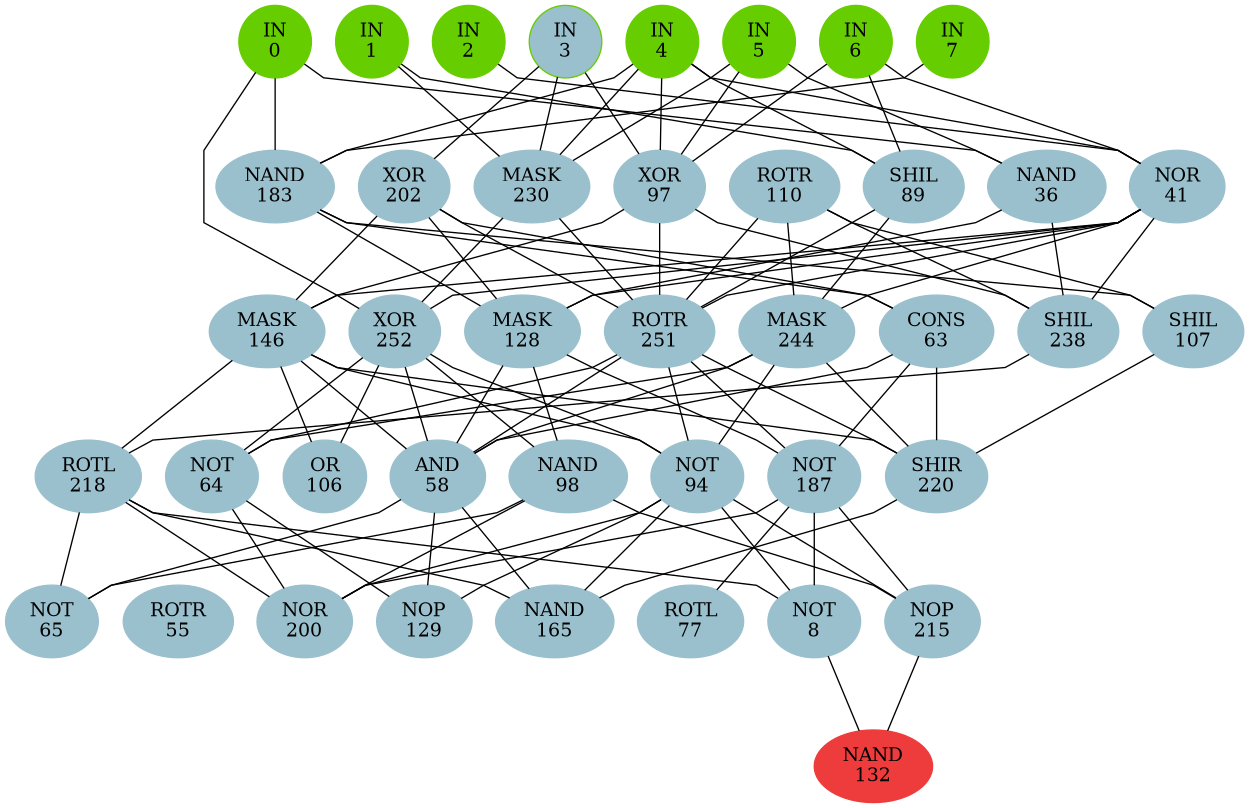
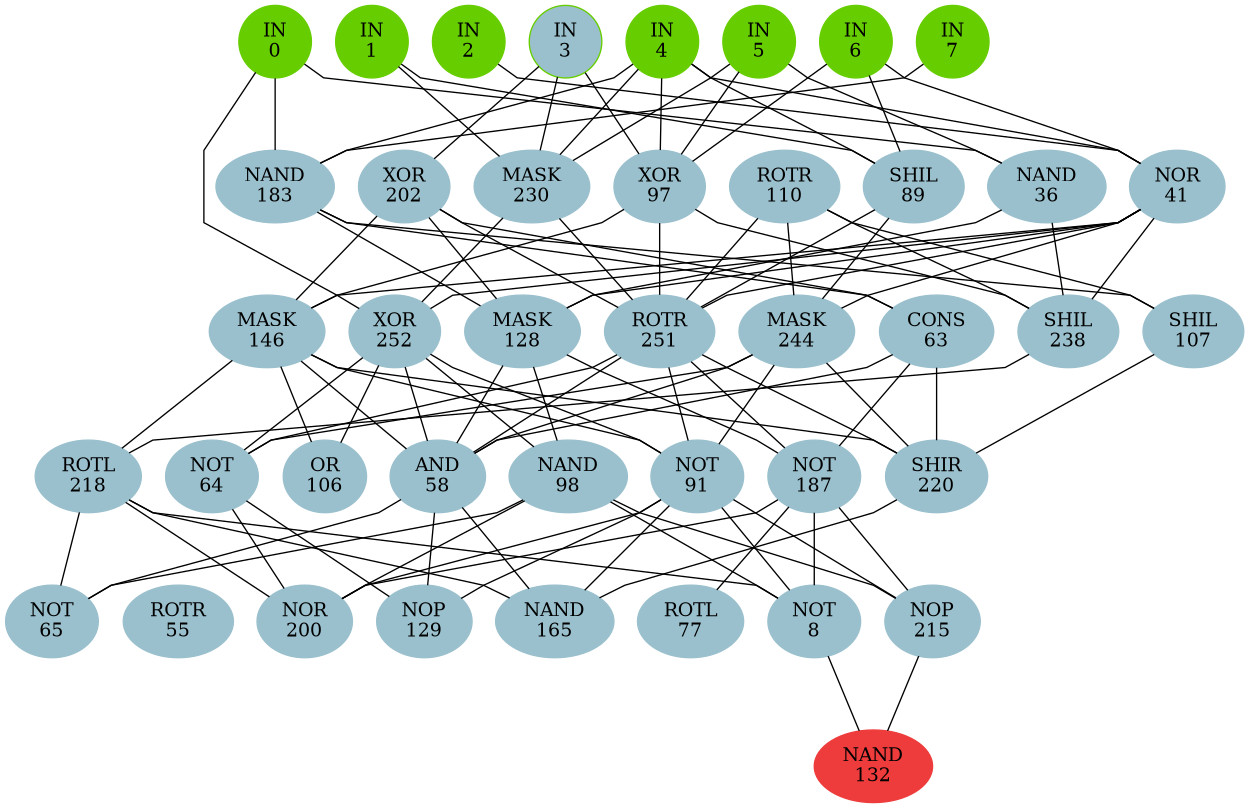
  graph {
    ordering=out
    rankdir=BT
    ranksep=0.75
    splines=polyline
    node [color=lightblue3 style=filled]
    edge [style=solid]
    n1 [color=chartreuse3 label="IN\n0"]
    n2 [color=chartreuse3 label="IN\n1"]
    n3 [color=chartreuse3 label="IN\n2"]
    n4 [color=chartreuse3 fillcolor=lightblue3 label="IN\n3"]
    n5 [color=chartreuse3 label="IN\n4"]
    n6 [color=chartreuse3 label="IN\n5"]
    n7 [color=chartreuse3 label="IN\n6"]
    n8 [color=chartreuse3 label="IN\n7"]
    n9 [label="NAND\n183"]
    n10 [label="XOR\n202"]
    n11 [label="MASK\n230"]
    n12 [label="XOR\n97"]
    n13 [label="ROTR\n110"]
    n14 [label="SHIL\n89"]
    n15 [label="NAND\n36"]
    n16 [label="NOR\n41"]
    n17 [label="MASK\n146"]
    n18 [label="XOR\n252"]
    n19 [label="MASK\n128"]
    n20 [label="ROTR\n251"]
    n21 [label="MASK\n244"]
    n22 [label="CONS\n63"]
    n23 [label="SHIL\n238"]
    n24 [label="SHIL\n107"]
    n25 [label="ROTL\n218"]
    n26 [label="NOT\n64"]
    n27 [label="OR\n106"]
    n28 [label="AND\n58"]
    n29 [label="NAND\n98"]
-   n30 [label="NOT\n94"]
+   n30 [label="NOT\n91"]
    n31 [label="NOT\n187"]
    n32 [label="SHIR\n220"]
    n33 [label="NOT\n65"]
    n34 [label="ROTR\n55"]
    n35 [label="NOR\n200"]
    n36 [label="NOP\n129"]
    n37 [label="NAND\n165"]
    n38 [label="ROTL\n77"]
    n39 [label="NOT\n8"]
    n40 [label="NOP\n215"]
    n41 [color=brown2 label="NAND\n132"]
    subgraph sub_1 {
      rank=same
      n1
      n2
      n3
      n4
      n5
      n6
      n7
      n8
    }
    subgraph sub_2 {
      rank=same
      n9
      n10
      n11
      n12
      n13
      n14
      n15
      n16
    }
    subgraph sub_3 {
      rank=same
      n17
      n18
      n19
      n20
      n21
      n22
      n23
      n24
    }
    subgraph sub_4 {
      rank=same
      n25
      n26
      n27
      n28
      n29
      n30
      n31
      n32
    }
    subgraph sub_5 {
      rank=same
      n33
      n34
      n35
      n36
      n37
      n38
      n39
      n40
    }
    subgraph sub_6 {
      rank=same
      n41
    }
    n1 -- n2 [style=invis]
    n2 -- n3 [style=invis]
    n3 -- n4 [style=invis]
    n4 -- n5 [style=invis]
    n5 -- n6 [style=invis]
    n6 -- n7 [style=invis]
    n7 -- n8 [style=invis]
    n9 -- n1
    n9 -- n5
    n9 -- n8
    n9 -- n10 [style=invis]
    n10 -- n4
    n10 -- n11 [style=invis]
    n11 -- n2
    n11 -- n4
    n11 -- n5
    n11 -- n6
    n11 -- n12 [style=invis]
    n12 -- n4
    n12 -- n5
    n12 -- n6
    n12 -- n7
    n12 -- n13 [style=invis]
    n13 -- n14 [style=invis]
    n14 -- n2
    n14 -- n5
    n14 -- n7
    n14 -- n15 [style=invis]
    n15 -- n1
    n15 -- n6
    n15 -- n16 [style=invis]
    n16 -- n3
    n16 -- n5
    n16 -- n7
    n17 -- n10
    n17 -- n12
    n17 -- n16
    n17 -- n18 [style=invis]
    n18 -- n1
    n18 -- n11
    n18 -- n16
    n18 -- n19 [style=invis]
    n19 -- n9
    n19 -- n10
    n19 -- n15
    n19 -- n16
    n19 -- n20 [style=invis]
    n20 -- n10
    n20 -- n11
    n20 -- n12
    n20 -- n13
    n20 -- n14
    n20 -- n16
    n20 -- n21 [style=invis]
    n21 -- n13
    n21 -- n14
    n21 -- n16
    n21 -- n22 [style=invis]
    n22 -- n9
    n22 -- n10
    n22 -- n23 [style=invis]
    n23 -- n12
    n23 -- n13
    n23 -- n15
    n23 -- n16
    n23 -- n24 [style=invis]
    n24 -- n9
    n24 -- n13
    n25 -- n17
    n25 -- n23
    n25 -- n26 [style=invis]
    n26 -- n18
    n26 -- n20
    n26 -- n21
    n26 -- n27 [style=invis]
    n27 -- n17
    n27 -- n18
    n27 -- n28 [style=invis]
    n28 -- n17
    n28 -- n18
    n28 -- n19
    n28 -- n20
    n28 -- n21
    n28 -- n22
    n28 -- n29 [style=invis]
    n29 -- n18
    n29 -- n19
    n29 -- n30 [style=invis]
    n30 -- n17
    n30 -- n18
    n30 -- n20
    n30 -- n21
    n30 -- n31 [style=invis]
    n31 -- n19
    n31 -- n20
    n31 -- n22
    n31 -- n32 [style=invis]
    n32 -- n17
    n32 -- n20
    n32 -- n21
    n32 -- n22
    n32 -- n24
    n33 -- n25
    n33 -- n28
    n33 -- n29
    n33 -- n34 [style=invis]
    n34 -- n35 [style=invis]
    n35 -- n25
    n35 -- n26
    n35 -- n29
    n35 -- n30
    n35 -- n31
    n35 -- n36 [style=invis]
    n36 -- n26
    n36 -- n28
    n36 -- n30
    n36 -- n37 [style=invis]
    n37 -- n25
    n37 -- n28
    n37 -- n30
    n37 -- n32
    n37 -- n38 [style=invis]
    n38 -- n31
    n38 -- n39 [style=invis]
    n39 -- n25
+   n39 -- n29
    n39 -- n30
    n39 -- n31
    n39 -- n40 [style=invis]
    n40 -- n29
    n40 -- n30
    n40 -- n31
    n41 -- n39
    n41 -- n40
    n41 -- n41 [style=invis]
  }
